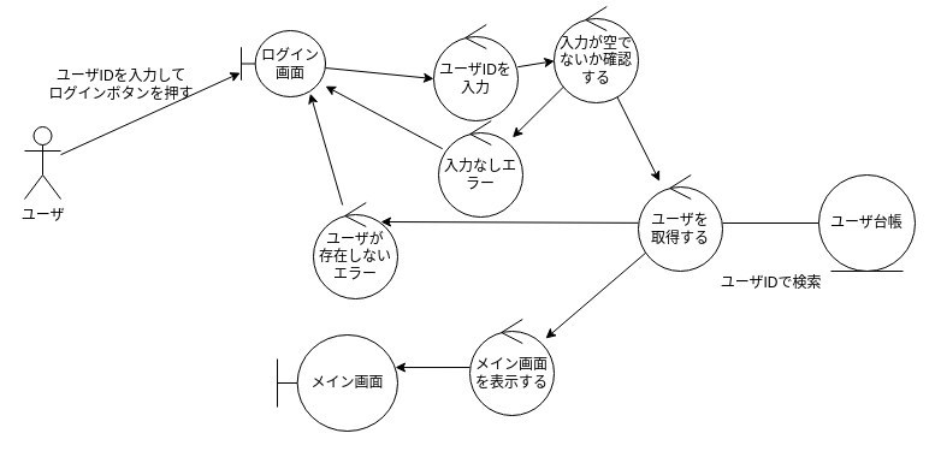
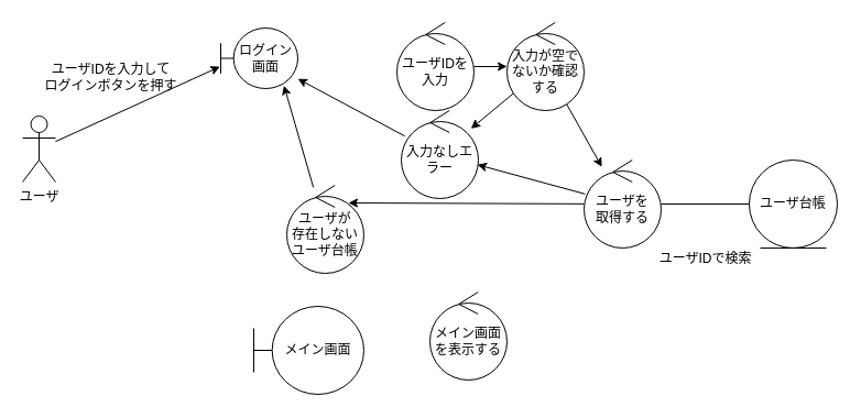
  <mxCell id="0" />
  <mxCell id="1" parent="0" />
  <mxCell id="2" style="edgeStyle=none;html=1;entryX=-0.01;entryY=0.638;entryDx=0;entryDy=0;entryPerimeter=0;" edge="1" parent="1" source="3" target="5"><mxGeometry relative="1" as="geometry" /></mxCell>
  <mxCell id="3" value="ユーザ" style="shape=umlActor;verticalLabelPosition=bottom;verticalAlign=top;html=1;" vertex="1" parent="1"><mxGeometry x="20" y="105" width="30" height="60" as="geometry" /></mxCell>
- <mxCell id="4" style="edgeStyle=none;html=1;entryX=0;entryY=0.563;entryDx=0;entryDy=0;entryPerimeter=0;" edge="1" parent="1" source="5" target="8"><mxGeometry relative="1" as="geometry" /></mxCell>
  <mxCell id="5" value="ログイン画面" style="shape=umlBoundary;whiteSpace=wrap;html=1;" vertex="1" parent="1"><mxGeometry x="200" y="25" width="70" height="55" as="geometry" /></mxCell>
  <mxCell id="6" value="ユーザIDを入力して&lt;br&gt;ログインボタンを押す" style="text;html=1;align=center;verticalAlign=middle;resizable=0;points=[];autosize=1;strokeColor=none;fillColor=none;" vertex="1" parent="1"><mxGeometry x="30" y="55" width="140" height="30" as="geometry" /></mxCell>
  <mxCell id="7" style="edgeStyle=none;html=1;" edge="1" parent="1" source="8" target="19"><mxGeometry relative="1" as="geometry" /></mxCell>
  <mxCell id="8" value="ユーザIDを入力" style="ellipse;shape=umlControl;whiteSpace=wrap;html=1;" vertex="1" parent="1"><mxGeometry x="360" y="20" width="70" height="80" as="geometry" /></mxCell>
  <mxCell id="9" style="edgeStyle=none;html=1;entryX=0;entryY=0.5;entryDx=0;entryDy=0;endArrow=none;endFill=0;" edge="1" parent="1" source="12" target="13"><mxGeometry relative="1" as="geometry" /></mxCell>
  <mxCell id="10" style="edgeStyle=none;html=1;endArrow=classic;endFill=1;entryX=0.8;entryY=0.2;entryDx=0;entryDy=0;entryPerimeter=0;" edge="1" parent="1" source="12" target="16"><mxGeometry relative="1" as="geometry" /></mxCell>
- <mxCell id="11" style="edgeStyle=none;html=1;endArrow=classic;endFill=1;" edge="1" parent="1" source="12" target="23"><mxGeometry relative="1" as="geometry" /></mxCell>
+ <mxCell id="11" style="edgeStyle=none;html=1;endArrow=classic;endFill=1;" edge="1" parent="1" source="12" target="21"><mxGeometry relative="1" as="geometry" /></mxCell>
  <mxCell id="12" value="ユーザを&lt;br&gt;取得する" style="ellipse;shape=umlControl;whiteSpace=wrap;html=1;" vertex="1" parent="1"><mxGeometry x="530" y="145" width="70" height="80" as="geometry" /></mxCell>
  <mxCell id="13" value="ユーザ台帳" style="ellipse;shape=umlEntity;whiteSpace=wrap;html=1;" vertex="1" parent="1"><mxGeometry x="680" y="145" width="80" height="80" as="geometry" /></mxCell>
  <mxCell id="14" value="ユーザIDで検索" style="text;html=1;align=center;verticalAlign=middle;resizable=0;points=[];autosize=1;strokeColor=none;fillColor=none;" vertex="1" parent="1"><mxGeometry x="590" y="225" width="100" height="20" as="geometry" /></mxCell>
  <mxCell id="15" style="edgeStyle=none;html=1;entryX=0.82;entryY=0.95;entryDx=0;entryDy=0;entryPerimeter=0;endArrow=classic;endFill=1;" edge="1" parent="1" source="16" target="5"><mxGeometry relative="1" as="geometry" /></mxCell>
- <mxCell id="16" value="ユーザが&lt;br&gt;存在しない&lt;br&gt;エラー" style="ellipse;shape=umlControl;whiteSpace=wrap;html=1;" vertex="1" parent="1"><mxGeometry x="260" y="168" width="70" height="80" as="geometry" /></mxCell>
+ <mxCell id="16" value="ユーザが&lt;br&gt;存在しない&lt;br&gt;ユーザ台帳" style="ellipse;shape=umlControl;whiteSpace=wrap;html=1;" vertex="1" parent="1"><mxGeometry x="260" y="168" width="70" height="80" as="geometry" /></mxCell>
  <mxCell id="17" style="edgeStyle=none;html=1;endArrow=classic;endFill=1;" edge="1" parent="1" source="19" target="12"><mxGeometry relative="1" as="geometry" /></mxCell>
  <mxCell id="18" style="edgeStyle=none;html=1;endArrow=classic;endFill=1;" edge="1" parent="1" source="19" target="21"><mxGeometry relative="1" as="geometry" /></mxCell>
- <mxCell id="19" value="入力が空でないか確認する" style="ellipse;shape=umlControl;whiteSpace=wrap;html=1;" vertex="1" parent="1"><mxGeometry x="460" y="5" width="70" height="80" as="geometry" /></mxCell>
+ <mxCell id="19" value="入力が空でないか確認する" style="ellipse;shape=umlControl;whiteSpace=wrap;html=1;" vertex="1" parent="1"><mxGeometry x="460" y="20" width="70" height="80" as="geometry" /></mxCell>
  <mxCell id="20" style="edgeStyle=none;html=1;endArrow=classic;endFill=1;" edge="1" parent="1" source="21" target="5"><mxGeometry relative="1" as="geometry" /></mxCell>
  <mxCell id="21" value="入力なしエラー" style="ellipse;shape=umlControl;whiteSpace=wrap;html=1;" vertex="1" parent="1"><mxGeometry x="364" y="100" width="70" height="80" as="geometry" /></mxCell>
- <mxCell id="22" style="edgeStyle=none;html=1;entryX=0.98;entryY=0.338;entryDx=0;entryDy=0;entryPerimeter=0;endArrow=classic;endFill=1;" edge="1" parent="1" source="23" target="24"><mxGeometry relative="1" as="geometry" /></mxCell>
  <mxCell id="23" value="メイン画面を表示する" style="ellipse;shape=umlControl;whiteSpace=wrap;html=1;" vertex="1" parent="1"><mxGeometry x="390" y="265" width="70" height="80" as="geometry" /></mxCell>
  <mxCell id="24" value="メイン画面" style="shape=umlBoundary;whiteSpace=wrap;html=1;" vertex="1" parent="1"><mxGeometry x="230" y="278" width="100" height="80" as="geometry" /></mxCell>
